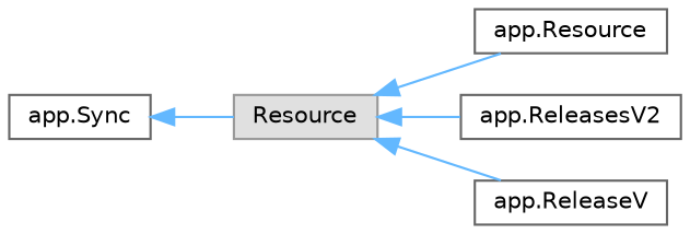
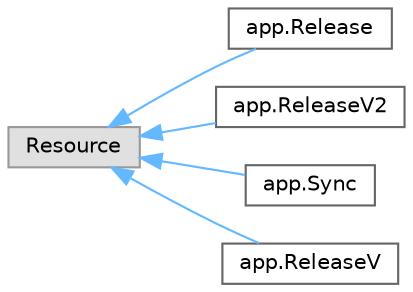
  digraph {
    rankdir=LR
    node [color=grey40 fillcolor=white fontname=Helvetica fontsize=10 shape=box style=filled]
    edge [color=steelblue1 dir=back fontname=Helvetica fontsize=10 labelfontname=Helvetica labelfontsize=10 style=solid]
    n1 [color=grey60 fillcolor="#E0E0E0" height=0.2 label=Resource width=0.4]
-   n2 [height=0.2 label="app.Resource" width=0.4]
-   n3 [height=0.2 label="app.ReleasesV2" width=0.4]
+   n2 [height=0.2 label="app.Release" width=0.4]
+   n3 [height=0.2 label="app.ReleaseV2" width=0.4]
    n4 [height=0.2 label="app.Sync" width=0.4]
    n5 [height=0.2 label="app.ReleaseV" width=0.4]
    n1 -> n2
    n1 -> n3
-   n4 -> n1
+   n1 -> n4
    n1 -> n5
  }
